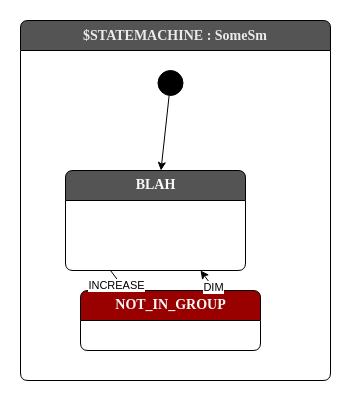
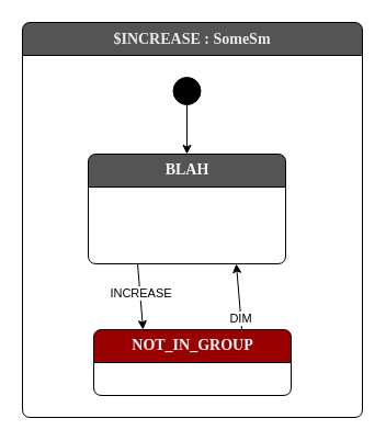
  <mxCell id="0" />
  <mxCell id="1" parent="0" />
- <mxCell id="2" value="$STATEMACHINE : SomeSm" style="shape=swimlane;rotatable=0;align=center;verticalAlign=top;fontFamily=Lucida Console;startSize=30;fontSize=14;fontStyle=1;swimlaneFillColor=default;rounded=1;arcSize=15;absoluteArcSize=1;fillColor=#545454;fontColor=#EBEBEB;" parent="1" vertex="1"><mxGeometry x="20" y="20" width="310" height="360" as="geometry" /></mxCell>
+ <mxCell id="2" value="$INCREASE : SomeSm" style="shape=swimlane;rotatable=0;align=center;verticalAlign=top;fontFamily=Lucida Console;startSize=30;fontSize=14;fontStyle=1;swimlaneFillColor=default;rounded=1;arcSize=15;absoluteArcSize=1;fillColor=#545454;fontColor=#EBEBEB;" parent="1" vertex="1"><mxGeometry x="20" y="20" width="310" height="360" as="geometry" /></mxCell>
  <mxCell id="3" value=" " style="fontFamily=Lucida Console;align=left;verticalAlign=top;fillColor=none;gradientColor=none;strokeColor=none;rounded=0;spacingLeft=4;resizable=0;movable=0;deletable=0;rotatable=0;autosize=1;" parent="2" vertex="1" connectable="0"><mxGeometry y="30" width="30" height="20" as="geometry" /></mxCell>
  <mxCell id="4" style="edgeStyle=none;html=1;" parent="2" source="5" target="6" edge="1"><mxGeometry relative="1" as="geometry" /></mxCell>
  <mxCell id="5" value="$initial_state" style="shape=ellipse;aspect=fixed;fillColor=#000000;resizable=0;rotatable=0;noLabel=1;editable=0;" parent="2" vertex="1"><mxGeometry x="137.5" y="50" width="25" height="25" as="geometry" /></mxCell>
- <mxCell id="6" value="BLAH" style="shape=swimlane;rotatable=0;align=center;verticalAlign=top;fontFamily=Lucida Console;startSize=30;fontSize=14;fontStyle=1;swimlaneFillColor=default;html=1;rounded=1;arcSize=15;absoluteArcSize=1;fillColor=#545454;fontColor=#FAFAFA;" parent="2" vertex="1"><mxGeometry x="45" y="150" width="180" height="100" as="geometry"><mxRectangle x="60" y="120" width="180" height="90" as="alternateBounds" /></mxGeometry></mxCell>
- <mxCell id="7" value="NOT_IN_GROUP" style="shape=swimlane;rotatable=0;align=center;verticalAlign=top;fontFamily=Lucida Console;startSize=30;fontSize=14;fontStyle=1;swimlaneFillColor=default;html=1;rounded=1;arcSize=15;absoluteArcSize=1;fillColor=#990000;fontColor=#FAFAFA;" parent="1" vertex="1"><mxGeometry x="80" y="290" width="180" height="60" as="geometry" /></mxCell>
+ <mxCell id="6" value="BLAH" style="shape=swimlane;rotatable=0;align=center;verticalAlign=top;fontFamily=Lucida Console;startSize=30;fontSize=14;fontStyle=1;swimlaneFillColor=default;html=1;rounded=1;arcSize=15;absoluteArcSize=1;fillColor=#545454;fontColor=#FAFAFA;" parent="2" vertex="1"><mxGeometry x="60" y="120" width="180" height="100" as="geometry"><mxRectangle x="60" y="120" width="180" height="90" as="alternateBounds" /></mxGeometry></mxCell>
+ <mxCell id="7" value="NOT_IN_GROUP" style="shape=swimlane;rotatable=0;align=center;verticalAlign=top;fontFamily=Lucida Console;startSize=30;fontSize=14;fontStyle=1;swimlaneFillColor=default;html=1;rounded=1;arcSize=15;absoluteArcSize=1;fillColor=#990000;fontColor=#FAFAFA;" parent="1" vertex="1"><mxGeometry x="85" y="300" width="180" height="60" as="geometry" /></mxCell>
  <mxCell id="8" style="edgeStyle=none;html=1;exitX=0.25;exitY=1;exitDx=0;exitDy=0;entryX=0.25;entryY=0;entryDx=0;entryDy=0;" parent="1" source="6" target="7" edge="1"><mxGeometry relative="1" as="geometry"><mxPoint x="130" y="290" as="targetPoint" /></mxGeometry></mxCell>
  <mxCell id="9" value="INCREASE" style="edgeLabel;html=1;align=center;verticalAlign=middle;resizable=0;points=[];" parent="8" vertex="1" connectable="0"><mxGeometry x="-0.39" y="1" relative="1" as="geometry"><mxPoint y="9" as="offset" /></mxGeometry></mxCell>
  <mxCell id="10" value="DIM" style="edgeStyle=none;html=1;exitX=0.75;exitY=0;exitDx=0;exitDy=0;entryX=0.75;entryY=1;entryDx=0;entryDy=0;" parent="1" source="7" target="6" edge="1"><mxGeometry x="-0.667" relative="1" as="geometry"><mxPoint as="offset" /><mxPoint x="240" y="210" as="targetPoint" /></mxGeometry></mxCell>
